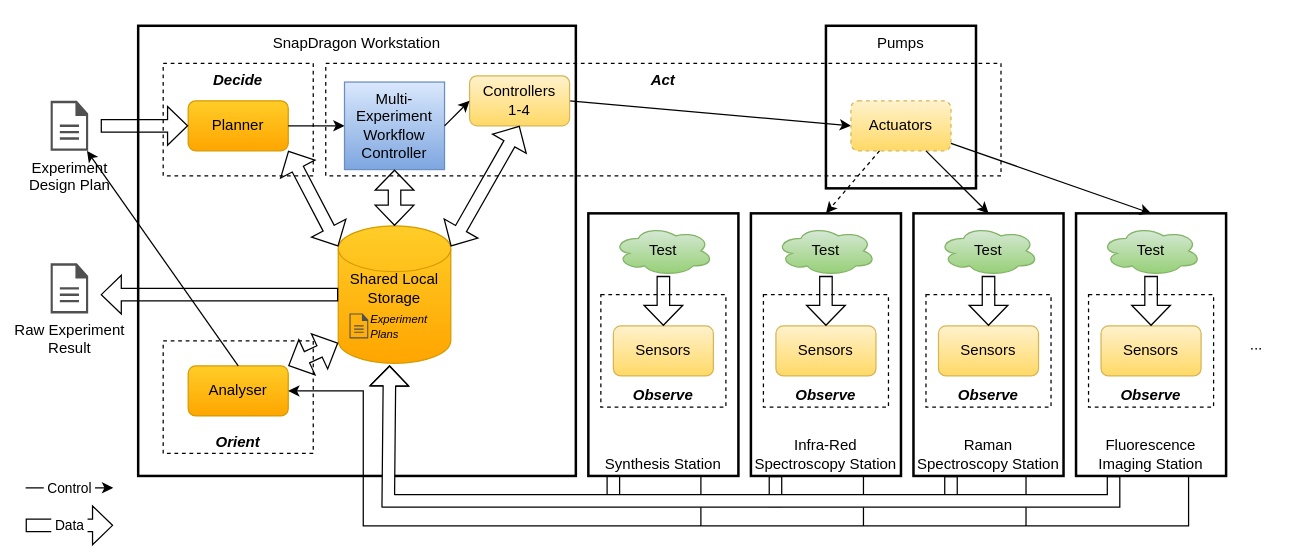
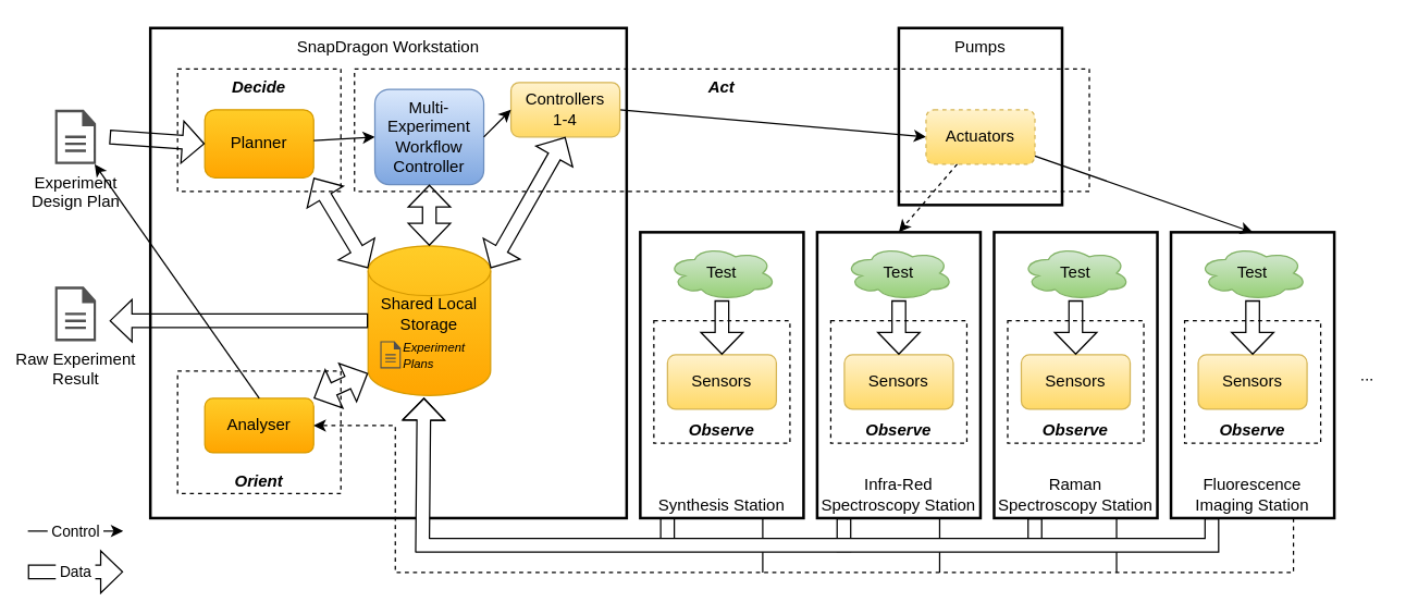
  <mxCell id="0" />
  <mxCell id="1" parent="0" />
  <mxCell id="2" value="" style="shape=flexArrow;endArrow=none;html=1;rounded=0;exitX=0.25;exitY=1;exitDx=0;exitDy=0;endSize=5;startSize=5;endFill=0;" parent="1" edge="1"><mxGeometry width="50" height="50" relative="1" as="geometry"><mxPoint x="619.64" y="380" as="sourcePoint" /><mxPoint x="619.64" y="405" as="targetPoint" /><Array as="points" /></mxGeometry></mxCell>
  <mxCell id="3" value="" style="shape=flexArrow;endArrow=none;html=1;rounded=0;exitX=0.25;exitY=1;exitDx=0;exitDy=0;endSize=5;startSize=5;endFill=0;" parent="1" edge="1"><mxGeometry width="50" height="50" relative="1" as="geometry"><mxPoint x="490" y="371" as="sourcePoint" /><mxPoint x="490" y="396" as="targetPoint" /><Array as="points" /></mxGeometry></mxCell>
  <mxCell id="4" value="SnapDragon&amp;nbsp;&lt;span style=&quot;background-color: initial;&quot;&gt;Workstation&lt;/span&gt;" style="rounded=0;whiteSpace=wrap;html=1;verticalAlign=top;spacing=2;strokeWidth=2;" parent="1" vertex="1"><mxGeometry x="110" y="20" width="350" height="360" as="geometry" /></mxCell>
  <mxCell id="5" value="" style="endArrow=none;html=1;rounded=0;exitX=0.75;exitY=1;exitDx=0;exitDy=0;endFill=0;" parent="1" edge="1"><mxGeometry width="50" height="50" relative="1" as="geometry"><mxPoint x="560" y="380" as="sourcePoint" /><mxPoint x="560" y="420" as="targetPoint" /><Array as="points" /></mxGeometry></mxCell>
  <mxCell id="6" value="" style="endArrow=none;html=1;rounded=0;exitX=0.75;exitY=1;exitDx=0;exitDy=0;endFill=0;" parent="1" edge="1"><mxGeometry width="50" height="50" relative="1" as="geometry"><mxPoint x="690" y="380" as="sourcePoint" /><mxPoint x="690" y="420" as="targetPoint" /><Array as="points" /></mxGeometry></mxCell>
  <mxCell id="7" value="" style="endArrow=none;html=1;rounded=0;exitX=0.75;exitY=1;exitDx=0;exitDy=0;endFill=0;" parent="1" source="44" edge="1"><mxGeometry width="50" height="50" relative="1" as="geometry"><mxPoint x="985" y="568" as="sourcePoint" /><mxPoint x="820" y="420" as="targetPoint" /><Array as="points" /></mxGeometry></mxCell>
  <mxCell id="8" value="" style="shape=flexArrow;endArrow=none;html=1;rounded=0;exitX=0.25;exitY=1;exitDx=0;exitDy=0;endSize=5;startSize=5;endFill=0;" parent="1" source="44" edge="1"><mxGeometry width="50" height="50" relative="1" as="geometry"><mxPoint x="755" y="375" as="sourcePoint" /><mxPoint x="760" y="400" as="targetPoint" /><Array as="points" /></mxGeometry></mxCell>
  <mxCell id="9" value="Pumps" style="rounded=0;whiteSpace=wrap;html=1;verticalAlign=top;spacing=2;strokeWidth=2;" parent="1" vertex="1"><mxGeometry x="660" y="20" width="120" height="130" as="geometry" /></mxCell>
  <mxCell id="10" value="Synthesis Station" style="rounded=0;whiteSpace=wrap;html=1;verticalAlign=bottom;spacing=2;strokeWidth=2;" parent="1" vertex="1"><mxGeometry x="470" y="170" width="120" height="210" as="geometry" /></mxCell>
  <mxCell id="11" value="&lt;i&gt;&lt;b&gt;Orient&lt;/b&gt;&lt;/i&gt;" style="rounded=0;whiteSpace=wrap;html=1;dashed=1;fillColor=none;verticalAlign=bottom;" parent="1" vertex="1"><mxGeometry x="130" y="272" width="120" height="90" as="geometry" /></mxCell>
  <mxCell id="12" value="&lt;b&gt;&lt;i&gt;Decide&lt;/i&gt;&lt;/b&gt;" style="rounded=0;whiteSpace=wrap;html=1;dashed=1;fillColor=none;verticalAlign=top;" parent="1" vertex="1"><mxGeometry x="130" y="50" width="120" height="90" as="geometry" /></mxCell>
  <mxCell id="13" value="&lt;b&gt;&lt;i&gt;Act&lt;/i&gt;&lt;/b&gt;" style="rounded=0;whiteSpace=wrap;html=1;dashed=1;fillColor=none;verticalAlign=top;" parent="1" vertex="1"><mxGeometry x="260" y="50" width="540" height="90" as="geometry" /></mxCell>
  <mxCell id="14" value="&lt;i&gt;&lt;b&gt;Observe&lt;/b&gt;&lt;/i&gt;" style="rounded=0;whiteSpace=wrap;html=1;dashed=1;fillColor=none;verticalAlign=bottom;" parent="1" vertex="1"><mxGeometry x="480" y="235" width="100" height="90" as="geometry" /></mxCell>
  <mxCell id="15" value="Experiment&lt;br&gt;Design Plan" style="sketch=0;pointerEvents=1;shadow=0;dashed=0;html=1;strokeColor=none;fillColor=#505050;labelPosition=center;verticalLabelPosition=bottom;verticalAlign=top;outlineConnect=0;align=center;shape=mxgraph.office.concepts.document;" parent="1" vertex="1"><mxGeometry x="40" y="80" width="30" height="40" as="geometry" /></mxCell>
- <mxCell id="16" value="Planner" style="rounded=1;whiteSpace=wrap;html=1;fillColor=#ffcd28;gradientColor=#ffa500;strokeColor=#d79b00;" parent="1" vertex="1"><mxGeometry x="150" y="80" width="80" height="40" as="geometry" /></mxCell>
+ <mxCell id="16" value="Planner" style="rounded=1;whiteSpace=wrap;html=1;fillColor=#ffcd28;gradientColor=#ffa500;strokeColor=#d79b00;" parent="1" vertex="1"><mxGeometry x="150" y="80" width="80" height="50" as="geometry" /></mxCell>
  <mxCell id="17" value="" style="endArrow=classic;html=1;rounded=0;entryX=0;entryY=0.5;entryDx=0;entryDy=0;exitX=1;exitY=0.5;exitDx=0;exitDy=0;" parent="1" source="30" target="20" edge="1"><mxGeometry width="50" height="50" relative="1" as="geometry"><mxPoint x="440" y="100" as="sourcePoint" /><mxPoint x="350" y="130" as="targetPoint" /></mxGeometry></mxCell>
  <mxCell id="18" value="Test" style="ellipse;shape=cloud;whiteSpace=wrap;html=1;fillColor=#d5e8d4;gradientColor=#97d077;strokeColor=#82b366;" parent="1" vertex="1"><mxGeometry x="490" y="180" width="80" height="40" as="geometry" /></mxCell>
  <mxCell id="19" value="Sensors" style="rounded=1;whiteSpace=wrap;html=1;fillColor=#fff2cc;gradientColor=#ffd966;strokeColor=#d6b656;" parent="1" vertex="1"><mxGeometry x="490" y="260" width="80" height="40" as="geometry" /></mxCell>
  <mxCell id="20" value="Actuators" style="rounded=1;whiteSpace=wrap;html=1;fillColor=#fff2cc;gradientColor=#ffd966;strokeColor=#d6b656;dashed=1;" parent="1" vertex="1"><mxGeometry x="680" y="80" width="80" height="40" as="geometry" /></mxCell>
  <mxCell id="21" value="Analyser" style="rounded=1;whiteSpace=wrap;html=1;fillColor=#ffcd28;gradientColor=#ffa500;strokeColor=#d79b00;" parent="1" vertex="1"><mxGeometry x="150" y="292" width="80" height="40" as="geometry" /></mxCell>
- <mxCell id="22" value="" style="endArrow=classic;html=1;rounded=0;exitX=0.75;exitY=1;exitDx=0;exitDy=0;entryX=1;entryY=0.5;entryDx=0;entryDy=0;" parent="1" source="49" target="21" edge="1"><mxGeometry width="50" height="50" relative="1" as="geometry"><mxPoint x="250" y="422" as="sourcePoint" /><mxPoint x="300" y="372" as="targetPoint" /><Array as="points"><mxPoint x="950" y="420" /><mxPoint x="290" y="420" /><mxPoint x="290" y="312" /></Array></mxGeometry></mxCell>
+ <mxCell id="22" value="" style="endArrow=classic;html=1;rounded=0;exitX=0.75;exitY=1;exitDx=0;exitDy=0;entryX=1;entryY=0.5;entryDx=0;entryDy=0;dashed=1;" parent="1" source="49" target="21" edge="1"><mxGeometry width="50" height="50" relative="1" as="geometry"><mxPoint x="250" y="422" as="sourcePoint" /><mxPoint x="300" y="372" as="targetPoint" /><Array as="points"><mxPoint x="950" y="420" /><mxPoint x="290" y="420" /><mxPoint x="290" y="312" /></Array></mxGeometry></mxCell>
  <mxCell id="23" value="" style="endArrow=classic;html=1;rounded=0;exitX=0.5;exitY=0;exitDx=0;exitDy=0;" parent="1" source="21" target="15" edge="1"><mxGeometry width="50" height="50" relative="1" as="geometry"><mxPoint x="230" y="370" as="sourcePoint" /><mxPoint x="280" y="320" as="targetPoint" /></mxGeometry></mxCell>
  <mxCell id="24" value="&lt;font style=&quot;font-size: 16px&quot;&gt;&amp;nbsp;&lt;/font&gt;&lt;br style=&quot;font-size: 14px&quot;&gt;Shared Local&lt;br&gt;Storage&lt;br&gt;&amp;nbsp;&lt;br&gt;&amp;nbsp;" style="strokeWidth=1;html=1;shape=mxgraph.flowchart.database;whiteSpace=wrap;labelBackgroundColor=none;fillColor=#ffcd28;gradientColor=#ffa500;strokeColor=#d79b00;" parent="1" vertex="1"><mxGeometry x="270" y="180" width="90" height="110" as="geometry" /></mxCell>
  <mxCell id="25" value="" style="shape=flexArrow;endArrow=classic;html=1;rounded=0;exitX=0.25;exitY=1;exitDx=0;exitDy=0;entryX=0.456;entryY=1.014;entryDx=0;entryDy=0;entryPerimeter=0;endSize=5;startSize=5;fillColor=default;" parent="1" source="49" target="24" edge="1"><mxGeometry width="50" height="50" relative="1" as="geometry"><mxPoint x="250" y="402" as="sourcePoint" /><mxPoint x="360" y="250" as="targetPoint" /><Array as="points"><mxPoint x="890" y="400" /><mxPoint x="310" y="400" /></Array></mxGeometry></mxCell>
  <mxCell id="26" value="" style="shape=flexArrow;endArrow=classic;html=1;rounded=0;exitX=0;exitY=0.85;exitDx=0;exitDy=0;entryX=1;entryY=0;entryDx=0;entryDy=0;exitPerimeter=0;startArrow=block;startSize=5;endSize=5;" parent="1" source="24" target="21" edge="1"><mxGeometry width="50" height="50" relative="1" as="geometry"><mxPoint x="250" y="250" as="sourcePoint" /><mxPoint x="380" y="282" as="targetPoint" /></mxGeometry></mxCell>
  <mxCell id="27" value="" style="shape=flexArrow;endArrow=classic;html=1;rounded=0;exitX=0;exitY=0.15;exitDx=0;exitDy=0;entryX=1;entryY=1;entryDx=0;entryDy=0;exitPerimeter=0;startArrow=block;startSize=5;endSize=5;" parent="1" source="24" target="16" edge="1"><mxGeometry width="50" height="50" relative="1" as="geometry"><mxPoint x="320" y="230" as="sourcePoint" /><mxPoint x="240" y="250" as="targetPoint" /></mxGeometry></mxCell>
  <mxCell id="28" value="" style="shape=flexArrow;endArrow=classic;html=1;rounded=0;exitX=0.5;exitY=1;exitDx=0;exitDy=0;entryX=0.5;entryY=0;entryDx=0;entryDy=0;endSize=5;startSize=5;" parent="1" source="18" target="19" edge="1"><mxGeometry width="50" height="50" relative="1" as="geometry"><mxPoint x="530" y="235" as="sourcePoint" /><mxPoint x="460" y="256" as="targetPoint" /></mxGeometry></mxCell>
  <mxCell id="29" value="" style="shape=flexArrow;endArrow=classic;html=1;rounded=0;endSize=5;startSize=5;entryX=0;entryY=0.5;entryDx=0;entryDy=0;" parent="1" target="16" edge="1"><mxGeometry width="50" height="50" relative="1" as="geometry"><mxPoint x="80" y="100" as="sourcePoint" /><mxPoint x="530" y="200" as="targetPoint" /></mxGeometry></mxCell>
  <mxCell id="30" value="Controllers&lt;br&gt;1-4" style="rounded=1;whiteSpace=wrap;html=1;fillColor=#fff2cc;gradientColor=#ffd966;strokeColor=#d6b656;" parent="1" vertex="1"><mxGeometry x="375" y="60" width="80" height="40" as="geometry" /></mxCell>
  <mxCell id="31" value="" style="endArrow=classic;html=1;rounded=0;entryX=0;entryY=0.5;entryDx=0;entryDy=0;" parent="1" source="16" target="57" edge="1"><mxGeometry width="50" height="50" relative="1" as="geometry"><mxPoint x="350" y="110" as="sourcePoint" /><mxPoint x="280" y="100" as="targetPoint" /></mxGeometry></mxCell>
  <mxCell id="32" value="" style="shape=flexArrow;endArrow=classic;html=1;rounded=0;entryX=0.5;entryY=1;entryDx=0;entryDy=0;startArrow=block;startSize=5;endSize=5;exitX=1;exitY=0.15;exitDx=0;exitDy=0;exitPerimeter=0;" parent="1" source="24" target="30" edge="1"><mxGeometry width="50" height="50" relative="1" as="geometry"><mxPoint x="320" y="150" as="sourcePoint" /><mxPoint x="240" y="130" as="targetPoint" /></mxGeometry></mxCell>
  <mxCell id="33" value="&lt;i&gt;&lt;font style=&quot;font-size: 9px&quot;&gt;Experiment&lt;br&gt;Plans&lt;/font&gt;&lt;/i&gt;" style="text;html=1;align=left;verticalAlign=middle;resizable=0;points=[];autosize=1;strokeColor=none;fillColor=none;fontSize=10;" parent="1" vertex="1"><mxGeometry x="294" y="240" width="70" height="40" as="geometry" /></mxCell>
  <mxCell id="34" value="" style="sketch=0;pointerEvents=1;shadow=0;dashed=0;html=1;strokeColor=none;fillColor=#505050;labelPosition=center;verticalLabelPosition=bottom;verticalAlign=top;outlineConnect=0;align=center;shape=mxgraph.office.concepts.document;" parent="1" vertex="1"><mxGeometry x="279" y="250" width="15" height="20" as="geometry" /></mxCell>
  <mxCell id="35" value="Raw Experiment&lt;br&gt;Result" style="sketch=0;pointerEvents=1;shadow=0;dashed=0;html=1;strokeColor=none;fillColor=#505050;labelPosition=center;verticalLabelPosition=bottom;verticalAlign=top;outlineConnect=0;align=center;shape=mxgraph.office.concepts.document;" parent="1" vertex="1"><mxGeometry x="40" y="210" width="30" height="40" as="geometry" /></mxCell>
  <mxCell id="36" value="" style="shape=flexArrow;endArrow=classic;html=1;rounded=0;endSize=5;startSize=5;exitX=0;exitY=0.5;exitDx=0;exitDy=0;exitPerimeter=0;" parent="1" source="24" edge="1"><mxGeometry width="50" height="50" relative="1" as="geometry"><mxPoint x="500" y="420" as="sourcePoint" /><mxPoint x="80" y="235" as="targetPoint" /></mxGeometry></mxCell>
  <mxCell id="37" value="&amp;nbsp;Control&amp;nbsp;" style="endArrow=classic;html=1;rounded=0;entryX=0;entryY=0.5;entryDx=0;entryDy=0;" parent="1" edge="1"><mxGeometry width="50" height="50" relative="1" as="geometry"><mxPoint x="20" y="389.5" as="sourcePoint" /><mxPoint x="90" y="389.5" as="targetPoint" /></mxGeometry></mxCell>
  <mxCell id="38" value="&amp;nbsp;Data&amp;nbsp;" style="shape=flexArrow;endArrow=classic;html=1;rounded=0;endSize=5;startSize=5;" parent="1" edge="1"><mxGeometry width="50" height="50" relative="1" as="geometry"><mxPoint x="20" y="419.5" as="sourcePoint" /><mxPoint x="90" y="419.5" as="targetPoint" /></mxGeometry></mxCell>
  <mxCell id="39" value="Infra-Red&lt;br style=&quot;border-color: var(--border-color);&quot;&gt;Spectroscopy&amp;nbsp;Station" style="rounded=0;whiteSpace=wrap;html=1;verticalAlign=bottom;spacing=2;strokeWidth=2;" parent="1" vertex="1"><mxGeometry x="600" y="170" width="120" height="210" as="geometry" /></mxCell>
  <mxCell id="40" value="&lt;i&gt;&lt;b&gt;Observe&lt;/b&gt;&lt;/i&gt;" style="rounded=0;whiteSpace=wrap;html=1;dashed=1;fillColor=none;verticalAlign=bottom;" parent="1" vertex="1"><mxGeometry x="610" y="235" width="100" height="90" as="geometry" /></mxCell>
  <mxCell id="41" value="Test" style="ellipse;shape=cloud;whiteSpace=wrap;html=1;fillColor=#d5e8d4;gradientColor=#97d077;strokeColor=#82b366;" parent="1" vertex="1"><mxGeometry x="620" y="180" width="80" height="40" as="geometry" /></mxCell>
  <mxCell id="42" value="Sensors" style="rounded=1;whiteSpace=wrap;html=1;fillColor=#fff2cc;gradientColor=#ffd966;strokeColor=#d6b656;" parent="1" vertex="1"><mxGeometry x="620" y="260" width="80" height="40" as="geometry" /></mxCell>
  <mxCell id="43" value="" style="shape=flexArrow;endArrow=classic;html=1;rounded=0;exitX=0.5;exitY=1;exitDx=0;exitDy=0;entryX=0.5;entryY=0;entryDx=0;entryDy=0;endSize=5;startSize=5;" parent="1" source="41" target="42" edge="1"><mxGeometry width="50" height="50" relative="1" as="geometry"><mxPoint x="660" y="235" as="sourcePoint" /><mxPoint x="590" y="256" as="targetPoint" /></mxGeometry></mxCell>
  <mxCell id="44" value="Raman Spectroscopy&amp;nbsp;Station" style="rounded=0;whiteSpace=wrap;html=1;verticalAlign=bottom;spacing=2;strokeWidth=2;" parent="1" vertex="1"><mxGeometry x="730" y="170" width="120" height="210" as="geometry" /></mxCell>
  <mxCell id="45" value="&lt;i&gt;&lt;b&gt;Observe&lt;/b&gt;&lt;/i&gt;" style="rounded=0;whiteSpace=wrap;html=1;dashed=1;fillColor=none;verticalAlign=bottom;" parent="1" vertex="1"><mxGeometry x="740" y="235" width="100" height="90" as="geometry" /></mxCell>
  <mxCell id="46" value="Test" style="ellipse;shape=cloud;whiteSpace=wrap;html=1;fillColor=#d5e8d4;gradientColor=#97d077;strokeColor=#82b366;" parent="1" vertex="1"><mxGeometry x="750" y="180" width="80" height="40" as="geometry" /></mxCell>
  <mxCell id="47" value="Sensors" style="rounded=1;whiteSpace=wrap;html=1;fillColor=#fff2cc;gradientColor=#ffd966;strokeColor=#d6b656;" parent="1" vertex="1"><mxGeometry x="750" y="260" width="80" height="40" as="geometry" /></mxCell>
  <mxCell id="48" value="" style="shape=flexArrow;endArrow=classic;html=1;rounded=0;exitX=0.5;exitY=1;exitDx=0;exitDy=0;entryX=0.5;entryY=0;entryDx=0;entryDy=0;endSize=5;startSize=5;" parent="1" source="46" target="47" edge="1"><mxGeometry width="50" height="50" relative="1" as="geometry"><mxPoint x="790" y="235" as="sourcePoint" /><mxPoint x="720" y="256" as="targetPoint" /></mxGeometry></mxCell>
  <mxCell id="49" value="Fluorescence Imaging&amp;nbsp;Station" style="rounded=0;whiteSpace=wrap;html=1;verticalAlign=bottom;spacing=2;strokeWidth=2;" parent="1" vertex="1"><mxGeometry x="860" y="170" width="120" height="210" as="geometry" /></mxCell>
  <mxCell id="50" value="&lt;i&gt;&lt;b&gt;Observe&lt;/b&gt;&lt;/i&gt;" style="rounded=0;whiteSpace=wrap;html=1;dashed=1;fillColor=none;verticalAlign=bottom;" parent="1" vertex="1"><mxGeometry x="870" y="235" width="100" height="90" as="geometry" /></mxCell>
  <mxCell id="51" value="Test" style="ellipse;shape=cloud;whiteSpace=wrap;html=1;fillColor=#d5e8d4;gradientColor=#97d077;strokeColor=#82b366;" parent="1" vertex="1"><mxGeometry x="880" y="180" width="80" height="40" as="geometry" /></mxCell>
  <mxCell id="52" value="Sensors" style="rounded=1;whiteSpace=wrap;html=1;fillColor=#fff2cc;gradientColor=#ffd966;strokeColor=#d6b656;" parent="1" vertex="1"><mxGeometry x="880" y="260" width="80" height="40" as="geometry" /></mxCell>
  <mxCell id="53" value="" style="shape=flexArrow;endArrow=classic;html=1;rounded=0;exitX=0.5;exitY=1;exitDx=0;exitDy=0;entryX=0.5;entryY=0;entryDx=0;entryDy=0;endSize=5;startSize=5;" parent="1" source="51" target="52" edge="1"><mxGeometry width="50" height="50" relative="1" as="geometry"><mxPoint x="920" y="235" as="sourcePoint" /><mxPoint x="850" y="256" as="targetPoint" /></mxGeometry></mxCell>
  <mxCell id="54" value="" style="endArrow=classic;html=1;rounded=0;entryX=0.5;entryY=0;entryDx=0;entryDy=0;dashed=1;" parent="1" source="20" target="39" edge="1"><mxGeometry width="50" height="50" relative="1" as="geometry"><mxPoint x="800" y="130" as="sourcePoint" /><mxPoint x="560" y="180" as="targetPoint" /></mxGeometry></mxCell>
- <mxCell id="55" value="" style="endArrow=classic;html=1;rounded=0;entryX=0.5;entryY=0;entryDx=0;entryDy=0;" parent="1" source="20" target="44" edge="1"><mxGeometry width="50" height="50" relative="1" as="geometry"><mxPoint x="807" y="128" as="sourcePoint" /><mxPoint x="720" y="180" as="targetPoint" /></mxGeometry></mxCell>
  <mxCell id="56" value="" style="endArrow=classic;html=1;rounded=0;entryX=0.5;entryY=0;entryDx=0;entryDy=0;" parent="1" source="20" target="49" edge="1"><mxGeometry width="50" height="50" relative="1" as="geometry"><mxPoint x="800" y="130" as="sourcePoint" /><mxPoint x="880" y="180" as="targetPoint" /></mxGeometry></mxCell>
- <mxCell id="57" value="Multi-&lt;br&gt;Experiment&lt;br&gt;Workflow&lt;br&gt;Controller" style="whiteSpace=wrap;html=1;fillColor=#dae8fc;gradientColor=#7ea6e0;strokeColor=#6c8ebf;rounded=0;" parent="1" vertex="1"><mxGeometry x="275" y="65" width="80" height="70" as="geometry" /></mxCell>
+ <mxCell id="57" value="Multi-&lt;br&gt;Experiment&lt;br&gt;Workflow&lt;br&gt;Controller" style="rounded=1;whiteSpace=wrap;html=1;fillColor=#dae8fc;gradientColor=#7ea6e0;strokeColor=#6c8ebf;" parent="1" vertex="1"><mxGeometry x="275" y="65" width="80" height="70" as="geometry" /></mxCell>
  <mxCell id="58" value="" style="endArrow=classic;html=1;rounded=0;entryX=0;entryY=0.5;entryDx=0;entryDy=0;exitX=1;exitY=0.5;exitDx=0;exitDy=0;" parent="1" source="57" target="30" edge="1"><mxGeometry width="50" height="50" relative="1" as="geometry"><mxPoint x="216" y="90" as="sourcePoint" /><mxPoint x="270" y="25" as="targetPoint" /></mxGeometry></mxCell>
  <mxCell id="59" value="" style="shape=flexArrow;endArrow=classic;html=1;rounded=0;entryX=0.5;entryY=1;entryDx=0;entryDy=0;startArrow=block;startSize=5;endSize=5;exitX=0.5;exitY=0;exitDx=0;exitDy=0;exitPerimeter=0;" parent="1" source="24" target="57" edge="1"><mxGeometry width="50" height="50" relative="1" as="geometry"><mxPoint x="350" y="177" as="sourcePoint" /><mxPoint x="420" y="130" as="targetPoint" /></mxGeometry></mxCell>
  <mxCell id="60" value="..." style="text;html=1;align=center;verticalAlign=middle;resizable=0;points=[];autosize=1;strokeColor=none;fillColor=none;rotation=-180;" vertex="1" parent="1"><mxGeometry x="990" y="272" width="30" height="20" as="geometry" /></mxCell>
